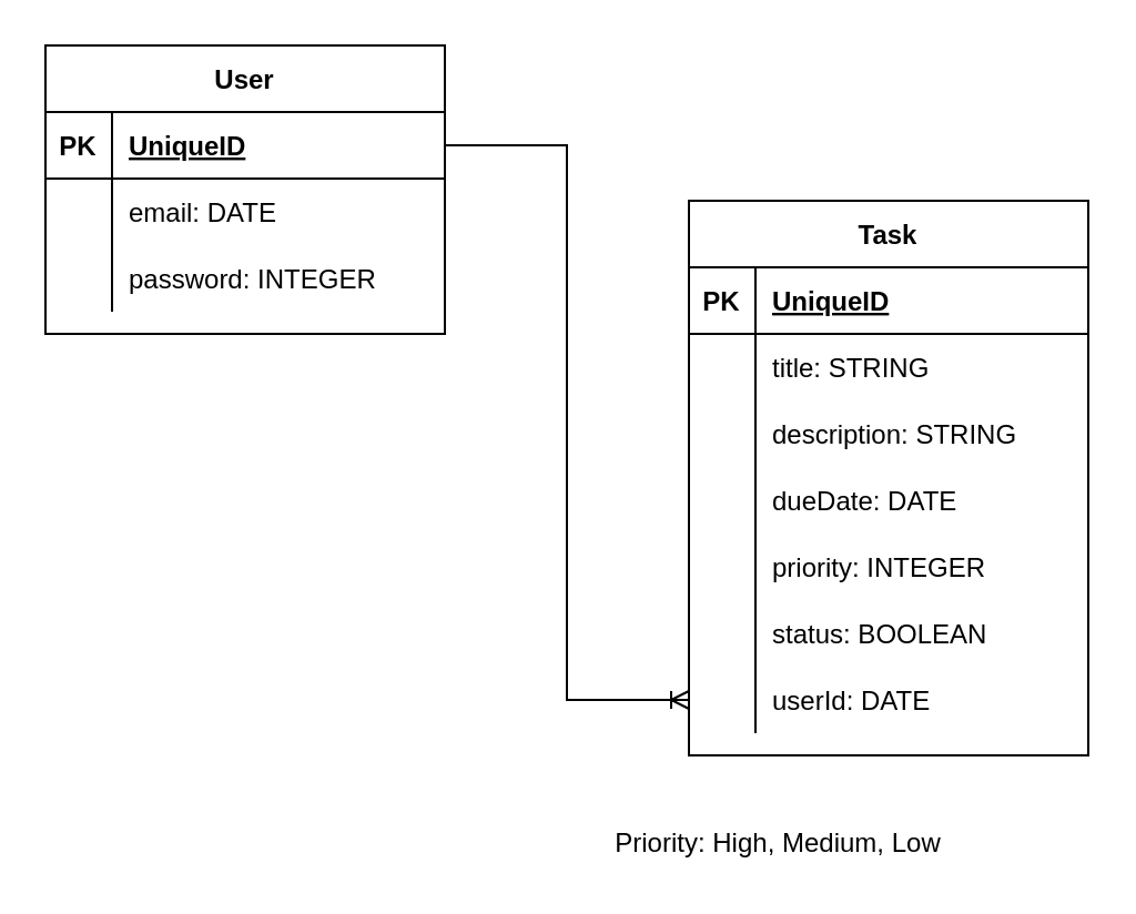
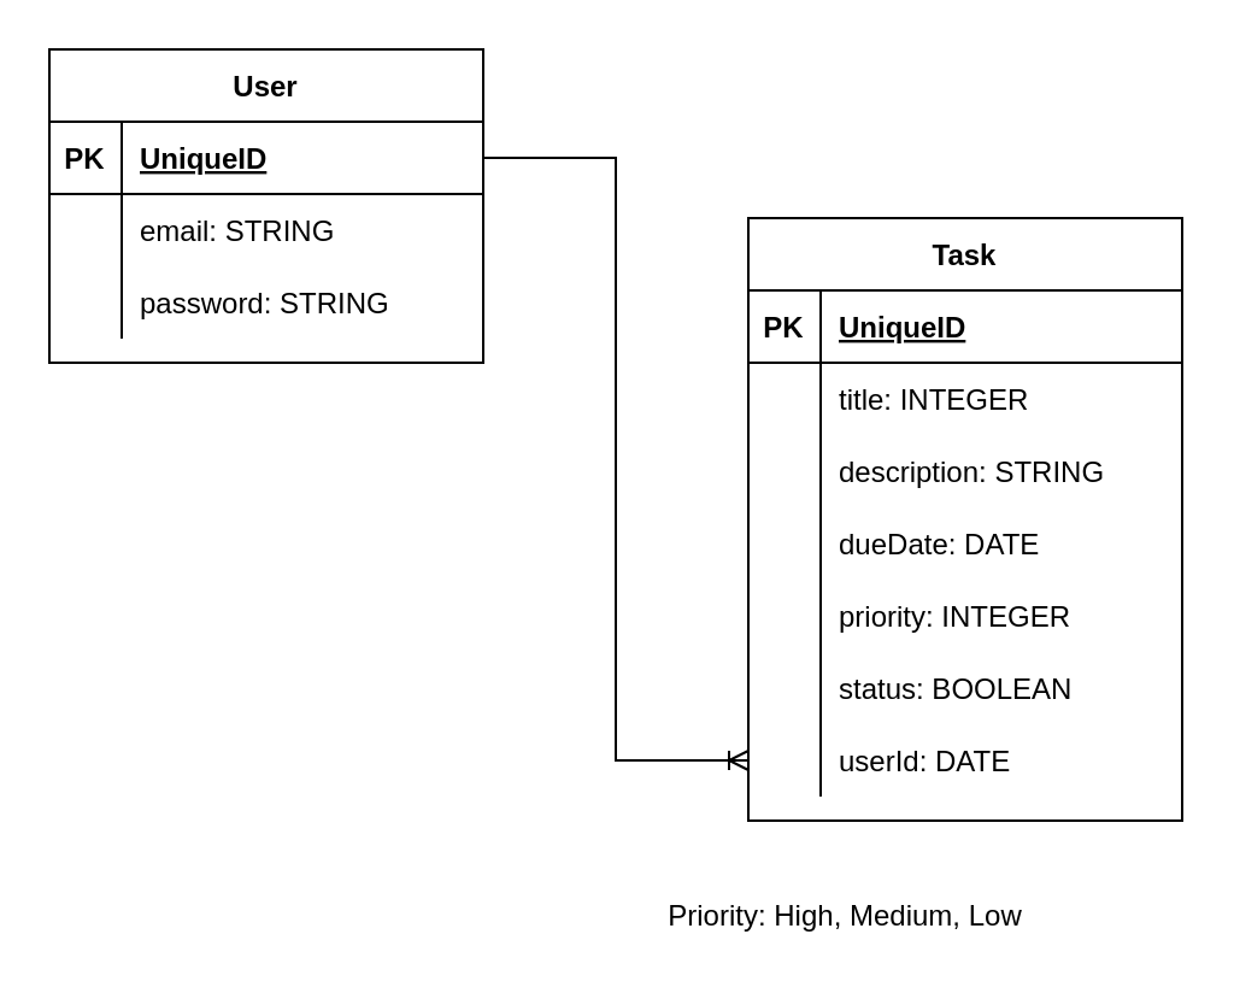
  <mxCell id="0" />
  <mxCell id="1" parent="0" />
  <mxCell id="2" value="User" style="shape=table;startSize=30;container=1;collapsible=1;childLayout=tableLayout;fixedRows=1;rowLines=0;fontStyle=1;align=center;resizeLast=1;" parent="1" vertex="1"><mxGeometry x="20" y="20" width="180" height="130" as="geometry" /></mxCell>
  <mxCell id="3" value="" style="shape=partialRectangle;collapsible=0;dropTarget=0;pointerEvents=0;fillColor=none;top=0;left=0;bottom=1;right=0;points=[[0,0.5],[1,0.5]];portConstraint=eastwest;" parent="2" vertex="1"><mxGeometry y="30" width="180" height="30" as="geometry" /></mxCell>
  <mxCell id="4" value="PK" style="shape=partialRectangle;connectable=0;fillColor=none;top=0;left=0;bottom=0;right=0;fontStyle=1;overflow=hidden;" parent="3" vertex="1"><mxGeometry width="30" height="30" as="geometry" /></mxCell>
  <mxCell id="5" value="UniqueID" style="shape=partialRectangle;connectable=0;fillColor=none;top=0;left=0;bottom=0;right=0;align=left;spacingLeft=6;fontStyle=5;overflow=hidden;" parent="3" vertex="1"><mxGeometry x="30" width="150" height="30" as="geometry" /></mxCell>
  <mxCell id="6" value="" style="shape=partialRectangle;collapsible=0;dropTarget=0;pointerEvents=0;fillColor=none;top=0;left=0;bottom=0;right=0;points=[[0,0.5],[1,0.5]];portConstraint=eastwest;" parent="2" vertex="1"><mxGeometry y="60" width="180" height="30" as="geometry" /></mxCell>
  <mxCell id="7" value="" style="shape=partialRectangle;connectable=0;fillColor=none;top=0;left=0;bottom=0;right=0;editable=1;overflow=hidden;" parent="6" vertex="1"><mxGeometry width="30" height="30" as="geometry" /></mxCell>
- <mxCell id="8" value="email: DATE" style="shape=partialRectangle;connectable=0;fillColor=none;top=0;left=0;bottom=0;right=0;align=left;spacingLeft=6;overflow=hidden;" parent="6" vertex="1"><mxGeometry x="30" width="150" height="30" as="geometry" /></mxCell>
+ <mxCell id="8" value="email: STRING" style="shape=partialRectangle;connectable=0;fillColor=none;top=0;left=0;bottom=0;right=0;align=left;spacingLeft=6;overflow=hidden;" parent="6" vertex="1"><mxGeometry x="30" width="150" height="30" as="geometry" /></mxCell>
  <mxCell id="9" value="" style="shape=partialRectangle;collapsible=0;dropTarget=0;pointerEvents=0;fillColor=none;top=0;left=0;bottom=0;right=0;points=[[0,0.5],[1,0.5]];portConstraint=eastwest;" parent="2" vertex="1"><mxGeometry y="90" width="180" height="30" as="geometry" /></mxCell>
  <mxCell id="10" value="" style="shape=partialRectangle;connectable=0;fillColor=none;top=0;left=0;bottom=0;right=0;editable=1;overflow=hidden;" parent="9" vertex="1"><mxGeometry width="30" height="30" as="geometry" /></mxCell>
- <mxCell id="11" value="password: INTEGER" style="shape=partialRectangle;connectable=0;fillColor=none;top=0;left=0;bottom=0;right=0;align=left;spacingLeft=6;overflow=hidden;" parent="9" vertex="1"><mxGeometry x="30" width="150" height="30" as="geometry" /></mxCell>
+ <mxCell id="11" value="password: STRING" style="shape=partialRectangle;connectable=0;fillColor=none;top=0;left=0;bottom=0;right=0;align=left;spacingLeft=6;overflow=hidden;" parent="9" vertex="1"><mxGeometry x="30" width="150" height="30" as="geometry" /></mxCell>
  <mxCell id="12" value="Task" style="shape=table;startSize=30;container=1;collapsible=1;childLayout=tableLayout;fixedRows=1;rowLines=0;fontStyle=1;align=center;resizeLast=1;" parent="1" vertex="1"><mxGeometry x="310" y="90" width="180" height="250" as="geometry" /></mxCell>
  <mxCell id="13" value="" style="shape=partialRectangle;collapsible=0;dropTarget=0;pointerEvents=0;fillColor=none;top=0;left=0;bottom=1;right=0;points=[[0,0.5],[1,0.5]];portConstraint=eastwest;" parent="12" vertex="1"><mxGeometry y="30" width="180" height="30" as="geometry" /></mxCell>
  <mxCell id="14" value="PK" style="shape=partialRectangle;connectable=0;fillColor=none;top=0;left=0;bottom=0;right=0;fontStyle=1;overflow=hidden;" parent="13" vertex="1"><mxGeometry width="30" height="30" as="geometry" /></mxCell>
  <mxCell id="15" value="UniqueID" style="shape=partialRectangle;connectable=0;fillColor=none;top=0;left=0;bottom=0;right=0;align=left;spacingLeft=6;fontStyle=5;overflow=hidden;" parent="13" vertex="1"><mxGeometry x="30" width="150" height="30" as="geometry" /></mxCell>
  <mxCell id="16" value="" style="shape=partialRectangle;collapsible=0;dropTarget=0;pointerEvents=0;fillColor=none;top=0;left=0;bottom=0;right=0;points=[[0,0.5],[1,0.5]];portConstraint=eastwest;" parent="12" vertex="1"><mxGeometry y="60" width="180" height="30" as="geometry" /></mxCell>
  <mxCell id="17" value="" style="shape=partialRectangle;connectable=0;fillColor=none;top=0;left=0;bottom=0;right=0;editable=1;overflow=hidden;" parent="16" vertex="1"><mxGeometry width="30" height="30" as="geometry" /></mxCell>
- <mxCell id="18" value="title: STRING" style="shape=partialRectangle;connectable=0;fillColor=none;top=0;left=0;bottom=0;right=0;align=left;spacingLeft=6;overflow=hidden;" parent="16" vertex="1"><mxGeometry x="30" width="150" height="30" as="geometry" /></mxCell>
+ <mxCell id="18" value="title: INTEGER" style="shape=partialRectangle;connectable=0;fillColor=none;top=0;left=0;bottom=0;right=0;align=left;spacingLeft=6;overflow=hidden;" parent="16" vertex="1"><mxGeometry x="30" width="150" height="30" as="geometry" /></mxCell>
  <mxCell id="19" value="" style="shape=partialRectangle;collapsible=0;dropTarget=0;pointerEvents=0;fillColor=none;top=0;left=0;bottom=0;right=0;points=[[0,0.5],[1,0.5]];portConstraint=eastwest;" parent="12" vertex="1"><mxGeometry y="90" width="180" height="30" as="geometry" /></mxCell>
  <mxCell id="20" value="" style="shape=partialRectangle;connectable=0;fillColor=none;top=0;left=0;bottom=0;right=0;editable=1;overflow=hidden;" parent="19" vertex="1"><mxGeometry width="30" height="30" as="geometry" /></mxCell>
  <mxCell id="21" value="description: STRING" style="shape=partialRectangle;connectable=0;fillColor=none;top=0;left=0;bottom=0;right=0;align=left;spacingLeft=6;overflow=hidden;" parent="19" vertex="1"><mxGeometry x="30" width="150" height="30" as="geometry" /></mxCell>
  <mxCell id="22" style="shape=partialRectangle;collapsible=0;dropTarget=0;pointerEvents=0;fillColor=none;top=0;left=0;bottom=0;right=0;points=[[0,0.5],[1,0.5]];portConstraint=eastwest;" parent="12" vertex="1"><mxGeometry y="120" width="180" height="30" as="geometry" /></mxCell>
  <mxCell id="23" style="shape=partialRectangle;connectable=0;fillColor=none;top=0;left=0;bottom=0;right=0;editable=1;overflow=hidden;" parent="22" vertex="1"><mxGeometry width="30" height="30" as="geometry" /></mxCell>
  <mxCell id="24" value="dueDate: DATE" style="shape=partialRectangle;connectable=0;fillColor=none;top=0;left=0;bottom=0;right=0;align=left;spacingLeft=6;overflow=hidden;" parent="22" vertex="1"><mxGeometry x="30" width="150" height="30" as="geometry" /></mxCell>
  <mxCell id="25" style="shape=partialRectangle;collapsible=0;dropTarget=0;pointerEvents=0;fillColor=none;top=0;left=0;bottom=0;right=0;points=[[0,0.5],[1,0.5]];portConstraint=eastwest;" parent="12" vertex="1"><mxGeometry y="150" width="180" height="30" as="geometry" /></mxCell>
  <mxCell id="26" style="shape=partialRectangle;connectable=0;fillColor=none;top=0;left=0;bottom=0;right=0;editable=1;overflow=hidden;" parent="25" vertex="1"><mxGeometry width="30" height="30" as="geometry" /></mxCell>
  <mxCell id="27" value="priority: INTEGER" style="shape=partialRectangle;connectable=0;fillColor=none;top=0;left=0;bottom=0;right=0;align=left;spacingLeft=6;overflow=hidden;" parent="25" vertex="1"><mxGeometry x="30" width="150" height="30" as="geometry" /></mxCell>
  <mxCell id="28" style="shape=partialRectangle;collapsible=0;dropTarget=0;pointerEvents=0;fillColor=none;top=0;left=0;bottom=0;right=0;points=[[0,0.5],[1,0.5]];portConstraint=eastwest;" parent="12" vertex="1"><mxGeometry y="180" width="180" height="30" as="geometry" /></mxCell>
  <mxCell id="29" style="shape=partialRectangle;connectable=0;fillColor=none;top=0;left=0;bottom=0;right=0;editable=1;overflow=hidden;" parent="28" vertex="1"><mxGeometry width="30" height="30" as="geometry" /></mxCell>
  <mxCell id="30" value="status: BOOLEAN" style="shape=partialRectangle;connectable=0;fillColor=none;top=0;left=0;bottom=0;right=0;align=left;spacingLeft=6;overflow=hidden;" parent="28" vertex="1"><mxGeometry x="30" width="150" height="30" as="geometry" /></mxCell>
  <mxCell id="31" style="shape=partialRectangle;collapsible=0;dropTarget=0;pointerEvents=0;fillColor=none;top=0;left=0;bottom=0;right=0;points=[[0,0.5],[1,0.5]];portConstraint=eastwest;" parent="12" vertex="1"><mxGeometry y="210" width="180" height="30" as="geometry" /></mxCell>
  <mxCell id="32" style="shape=partialRectangle;connectable=0;fillColor=none;top=0;left=0;bottom=0;right=0;editable=1;overflow=hidden;" parent="31" vertex="1"><mxGeometry width="30" height="30" as="geometry" /></mxCell>
  <mxCell id="33" value="userId: DATE" style="shape=partialRectangle;connectable=0;fillColor=none;top=0;left=0;bottom=0;right=0;align=left;spacingLeft=6;overflow=hidden;" parent="31" vertex="1"><mxGeometry x="30" width="150" height="30" as="geometry" /></mxCell>
  <mxCell id="34" style="edgeStyle=orthogonalEdgeStyle;rounded=0;orthogonalLoop=1;jettySize=auto;html=1;exitX=1;exitY=0.5;exitDx=0;exitDy=0;entryX=0;entryY=0.5;entryDx=0;entryDy=0;endArrow=ERoneToMany;endFill=0;" parent="1" source="3" target="31" edge="1"><mxGeometry relative="1" as="geometry" /></mxCell>
  <mxCell id="35" value="Priority: High, Medium, Low" style="text;html=1;align=center;verticalAlign=middle;resizable=0;points=[];autosize=1;" parent="1" vertex="1"><mxGeometry x="270" y="370" width="160" height="20" as="geometry" /></mxCell>
